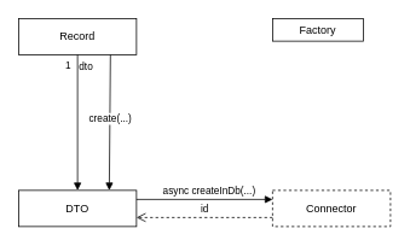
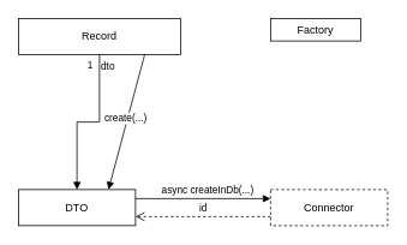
  <mxCell id="0" />
  <mxCell id="1" parent="0" />
- <mxCell id="2" value="Record" style="rounded=0;whiteSpace=wrap;html=1;" parent="1" vertex="1"><mxGeometry x="20" y="20" width="130" height="40" as="geometry" /></mxCell>
+ <mxCell id="2" value="Record" style="rounded=0;whiteSpace=wrap;html=1;" parent="1" vertex="1"><mxGeometry x="20" y="20" width="180" height="40" as="geometry" /></mxCell>
  <mxCell id="3" value="DTO" style="rounded=0;whiteSpace=wrap;html=1;" parent="1" vertex="1"><mxGeometry x="20" y="210" width="130" height="40" as="geometry" /></mxCell>
  <mxCell id="4" value="Factory" style="rounded=0;whiteSpace=wrap;html=1;" parent="1" vertex="1"><mxGeometry x="300" y="20" width="100" height="25" as="geometry" /></mxCell>
  <mxCell id="5" value="Connector" style="rounded=0;whiteSpace=wrap;html=1;dashed=1;" parent="1" vertex="1"><mxGeometry x="300" y="210" width="130" height="40" as="geometry" /></mxCell>
  <mxCell id="6" value="dto" style="endArrow=block;endFill=1;html=1;edgeStyle=orthogonalEdgeStyle;align=left;verticalAlign=top;rounded=0;exitX=0.5;exitY=1;exitDx=0;exitDy=0;entryX=0.5;entryY=0;entryDx=0;entryDy=0;" parent="1" source="2" target="3" edge="1"><mxGeometry x="-1" relative="1" as="geometry"><mxPoint x="110" y="180" as="sourcePoint" /><mxPoint x="360" y="370" as="targetPoint" /></mxGeometry></mxCell>
  <mxCell id="7" value="1" style="edgeLabel;resizable=0;html=1;align=left;verticalAlign=bottom;" parent="6" connectable="0" vertex="1"><mxGeometry x="-1" relative="1" as="geometry"><mxPoint x="-15" y="20" as="offset" /></mxGeometry></mxCell>
  <mxCell id="8" value="create(...)" style="html=1;verticalAlign=bottom;endArrow=block;curved=0;rounded=0;exitX=0.779;exitY=1.002;exitDx=0;exitDy=0;exitPerimeter=0;" parent="1" source="2" edge="1"><mxGeometry x="0.067" relative="1" as="geometry"><mxPoint x="120" y="100" as="sourcePoint" /><mxPoint x="120" y="210" as="targetPoint" /><mxPoint as="offset" /></mxGeometry></mxCell>
  <mxCell id="9" value="async createInDb(...)" style="html=1;verticalAlign=bottom;endArrow=block;curved=0;rounded=0;exitX=1;exitY=0.25;exitDx=0;exitDy=0;entryX=0;entryY=0.25;entryDx=0;entryDy=0;" edge="1" parent="1" source="3" target="5"><mxGeometry x="0.067" relative="1" as="geometry"><mxPoint x="131" y="70" as="sourcePoint" /><mxPoint x="130" y="220" as="targetPoint" /><mxPoint as="offset" /></mxGeometry></mxCell>
  <mxCell id="10" value="id" style="html=1;verticalAlign=bottom;endArrow=open;dashed=1;endSize=8;curved=0;rounded=0;exitX=0;exitY=0.75;exitDx=0;exitDy=0;" edge="1" parent="1" source="5"><mxGeometry relative="1" as="geometry"><mxPoint x="280" y="190" as="sourcePoint" /><mxPoint x="150" y="240" as="targetPoint" /></mxGeometry></mxCell>
